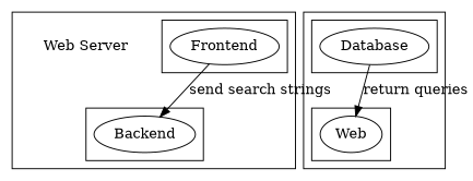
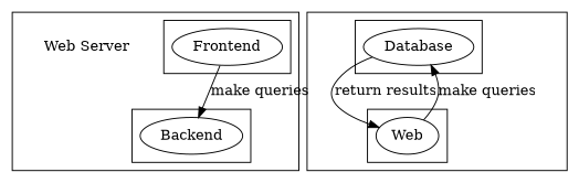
  digraph {
    compound=true
    node [shape=ellipse]
    n1 [label=Backend]
    n2 [label=Frontend]
    n3 [color=white label="Web Server"]
    n4 [label=Database]
    n5 [label=Web]
    subgraph cluster_1 {
      n3
      subgraph cluster_2 {
        n1
      }
      subgraph cluster_3 {
        n2
      }
    }
    subgraph cluster_4 {
      subgraph cluster_5 {
        n4
      }
      subgraph cluster_6 {
        n5
      }
    }
-   n2 -> n1 [label="send search strings"]
-   n4 -> n5 [label="return queries"]
+   n2 -> n1 [label="make queries"]
+   n4 -> n5 [label="return results"]
+   n5 -> n4 [label="make queries"]
  }
